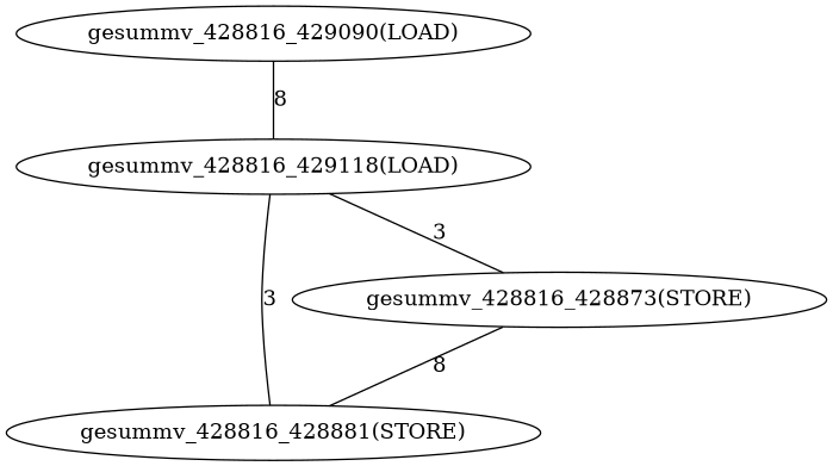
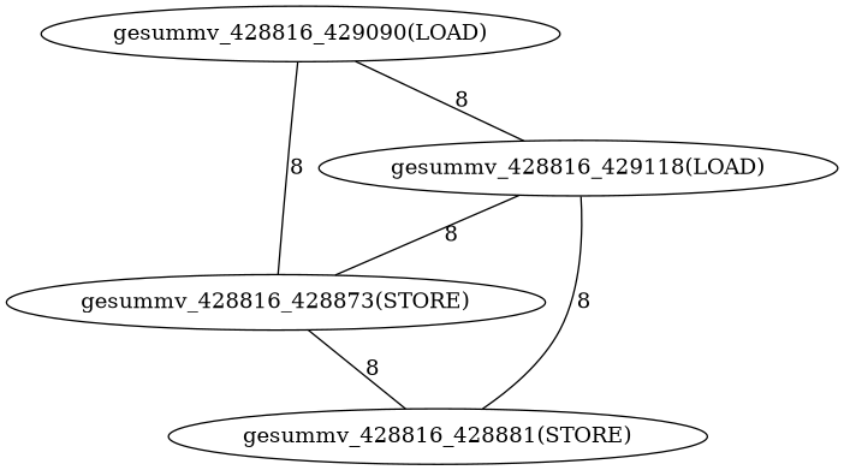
  graph {
    n1 [label="gesummv_428816_428881(STORE)"]
    n2 [label="gesummv_428816_428873(STORE)"]
    n3 [label="gesummv_428816_429090(LOAD)"]
    n4 [label="gesummv_428816_429118(LOAD)"]
    n2 -- n1 [label=8]
+   n3 -- n2 [label=8]
    n3 -- n4 [label=8]
-   n4 -- n1 [label=3]
-   n4 -- n2 [label=3]
+   n4 -- n1 [label=8]
+   n4 -- n2 [label=8]
  }
